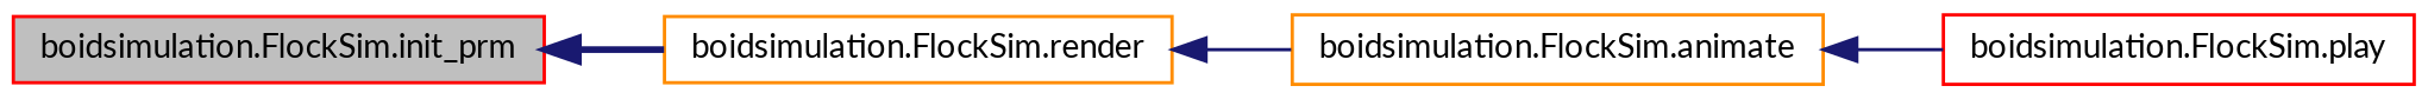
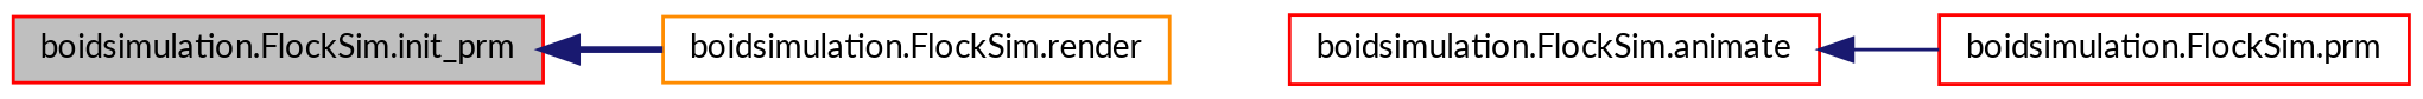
  digraph {
    fontname=Lato
    rankdir=LR
    node [color=red fillcolor=white fontname=Lato fontsize=10 shape=record style=filled]
    edge [color=midnightblue dir=back fontname=Lato fontsize=10 labelfontname=Helvetica labelfontsize=10 style=solid]
    n1 [fillcolor=grey75 fontcolor=black height=0.2 label="boidsimulation.FlockSim.init_prm" width=0.4]
    n2 [color=darkorange height=0.2 label="boidsimulation.FlockSim.render" width=0.4]
-   n3 [color=darkorange height=0.2 label="boidsimulation.FlockSim.animate" width=0.4]
-   n4 [height=0.2 label="boidsimulation.FlockSim.play" width=0.4]
+   n3 [height=0.2 label="boidsimulation.FlockSim.animate" width=0.4]
+   n4 [height=0.2 label="boidsimulation.FlockSim.prm" width=0.4]
    n1 -> n2 [style=bold]
-   n2 -> n3
    n3 -> n4
  }
